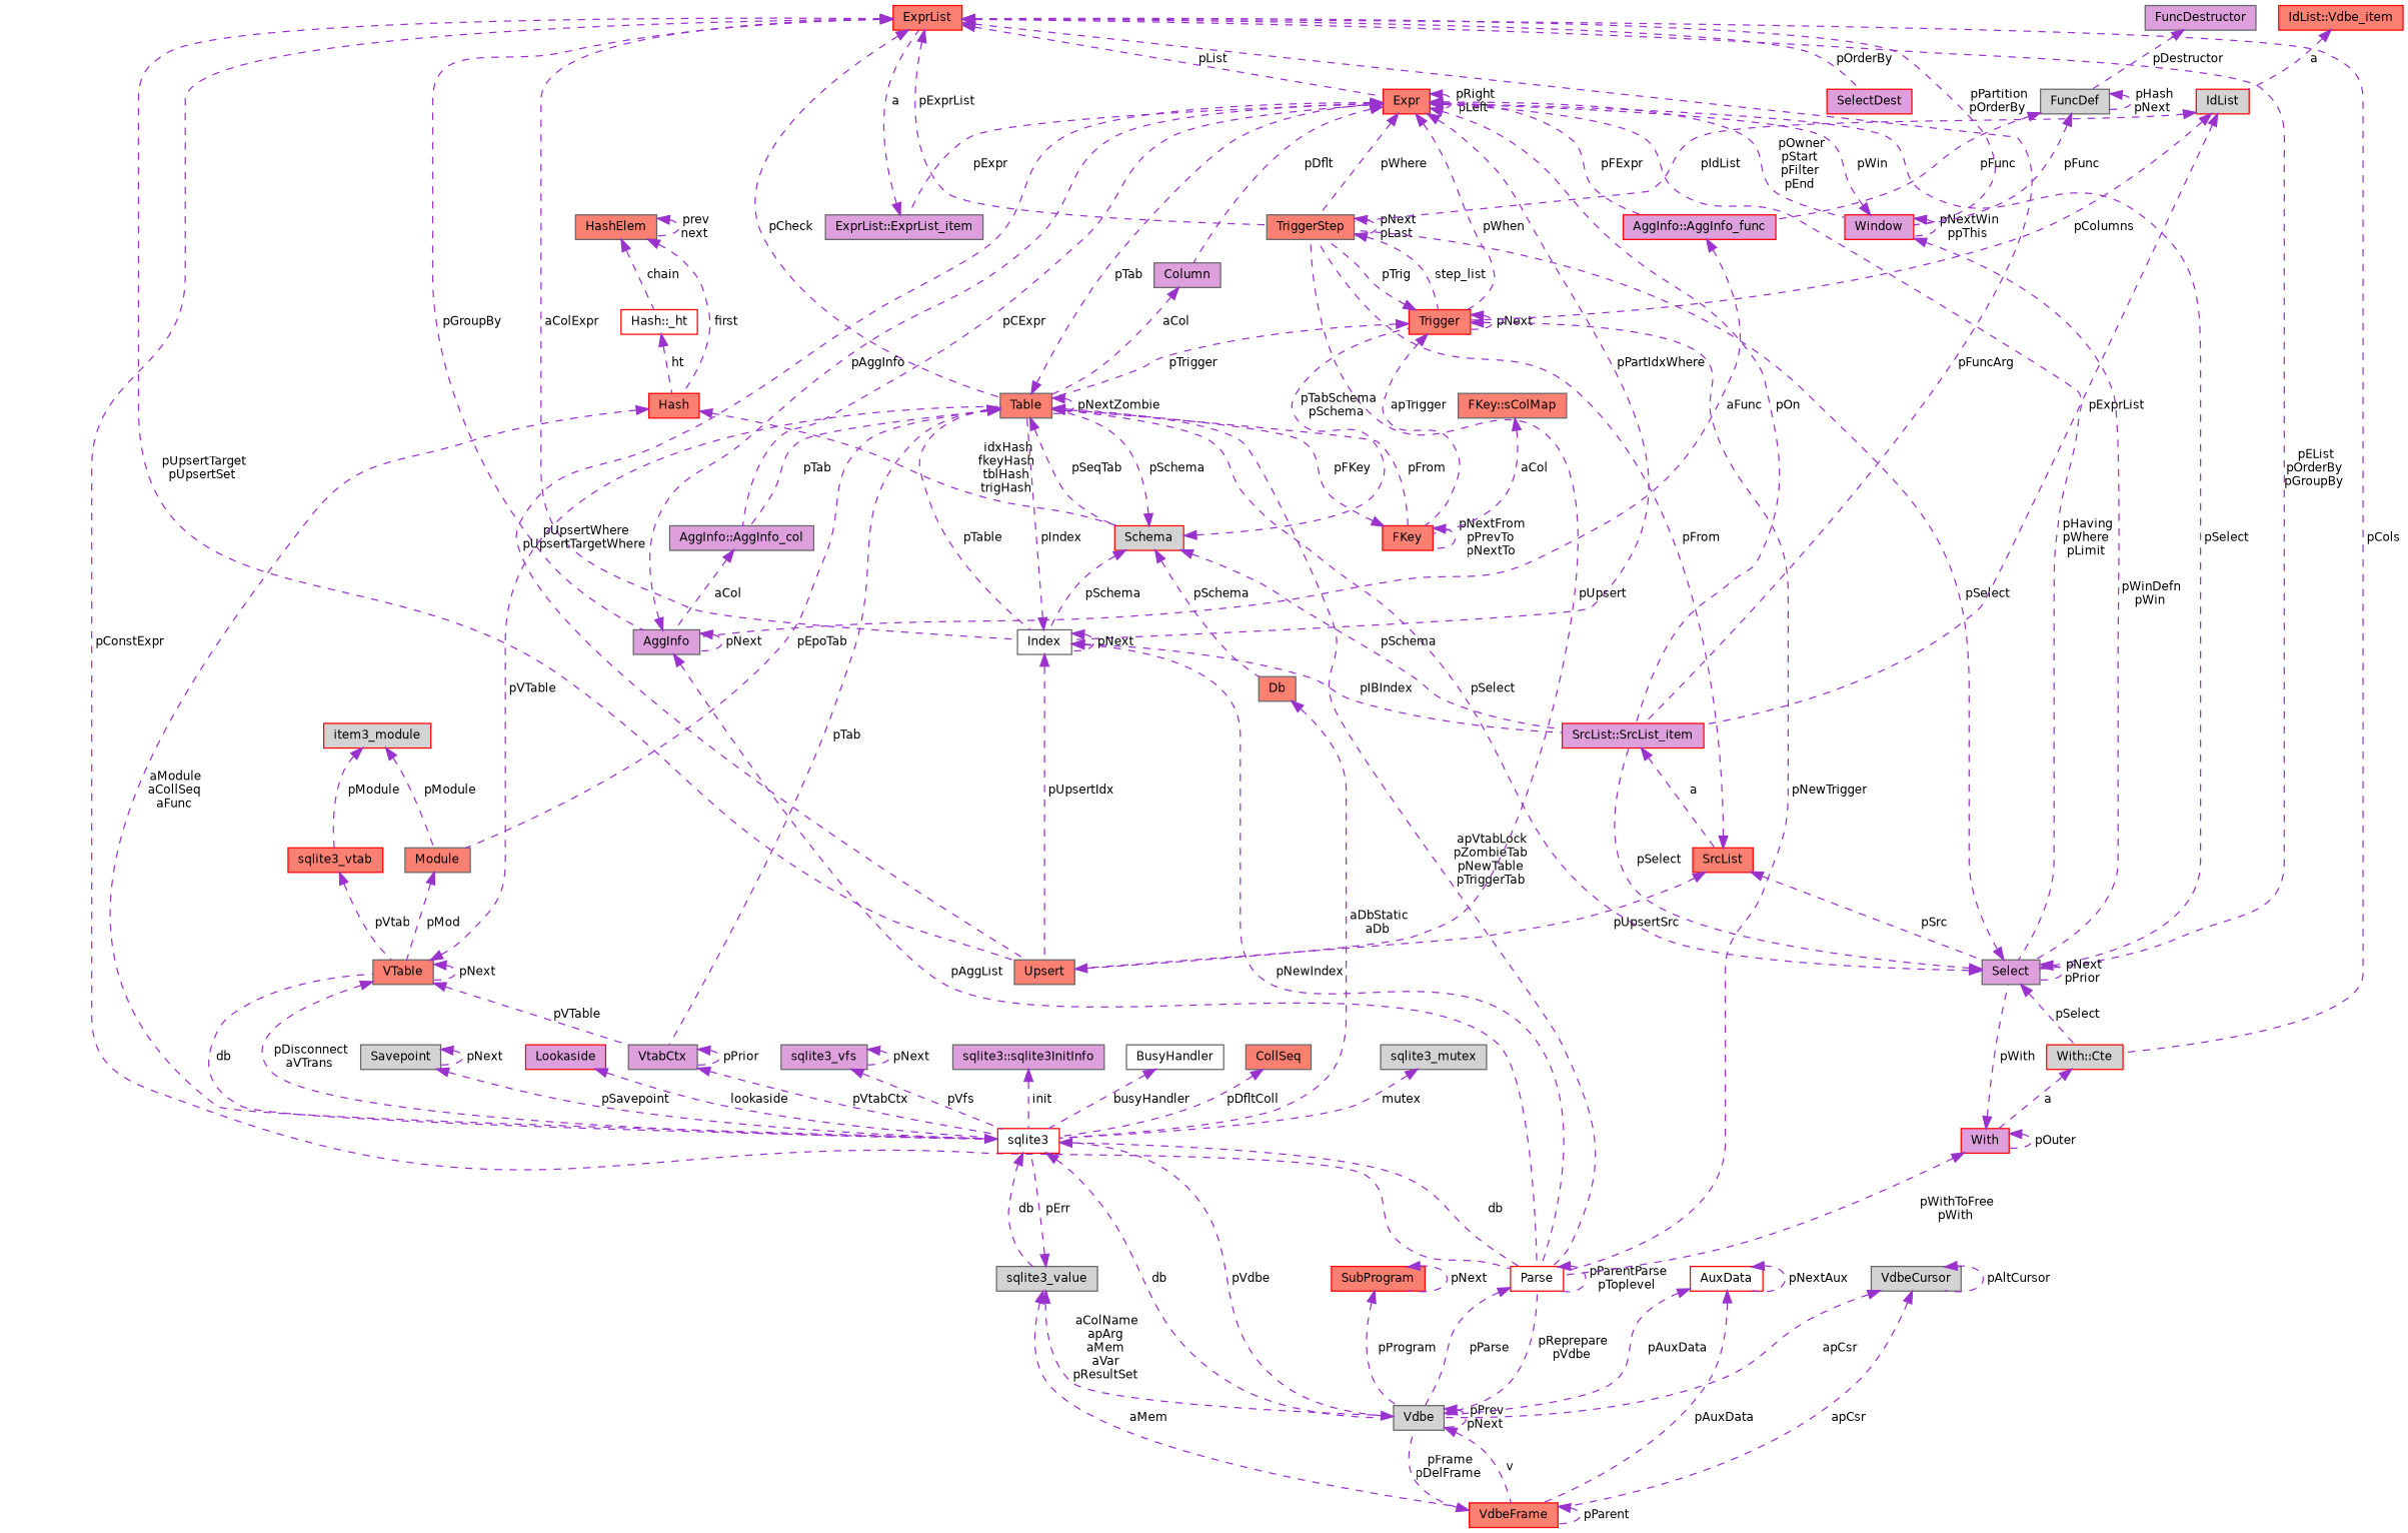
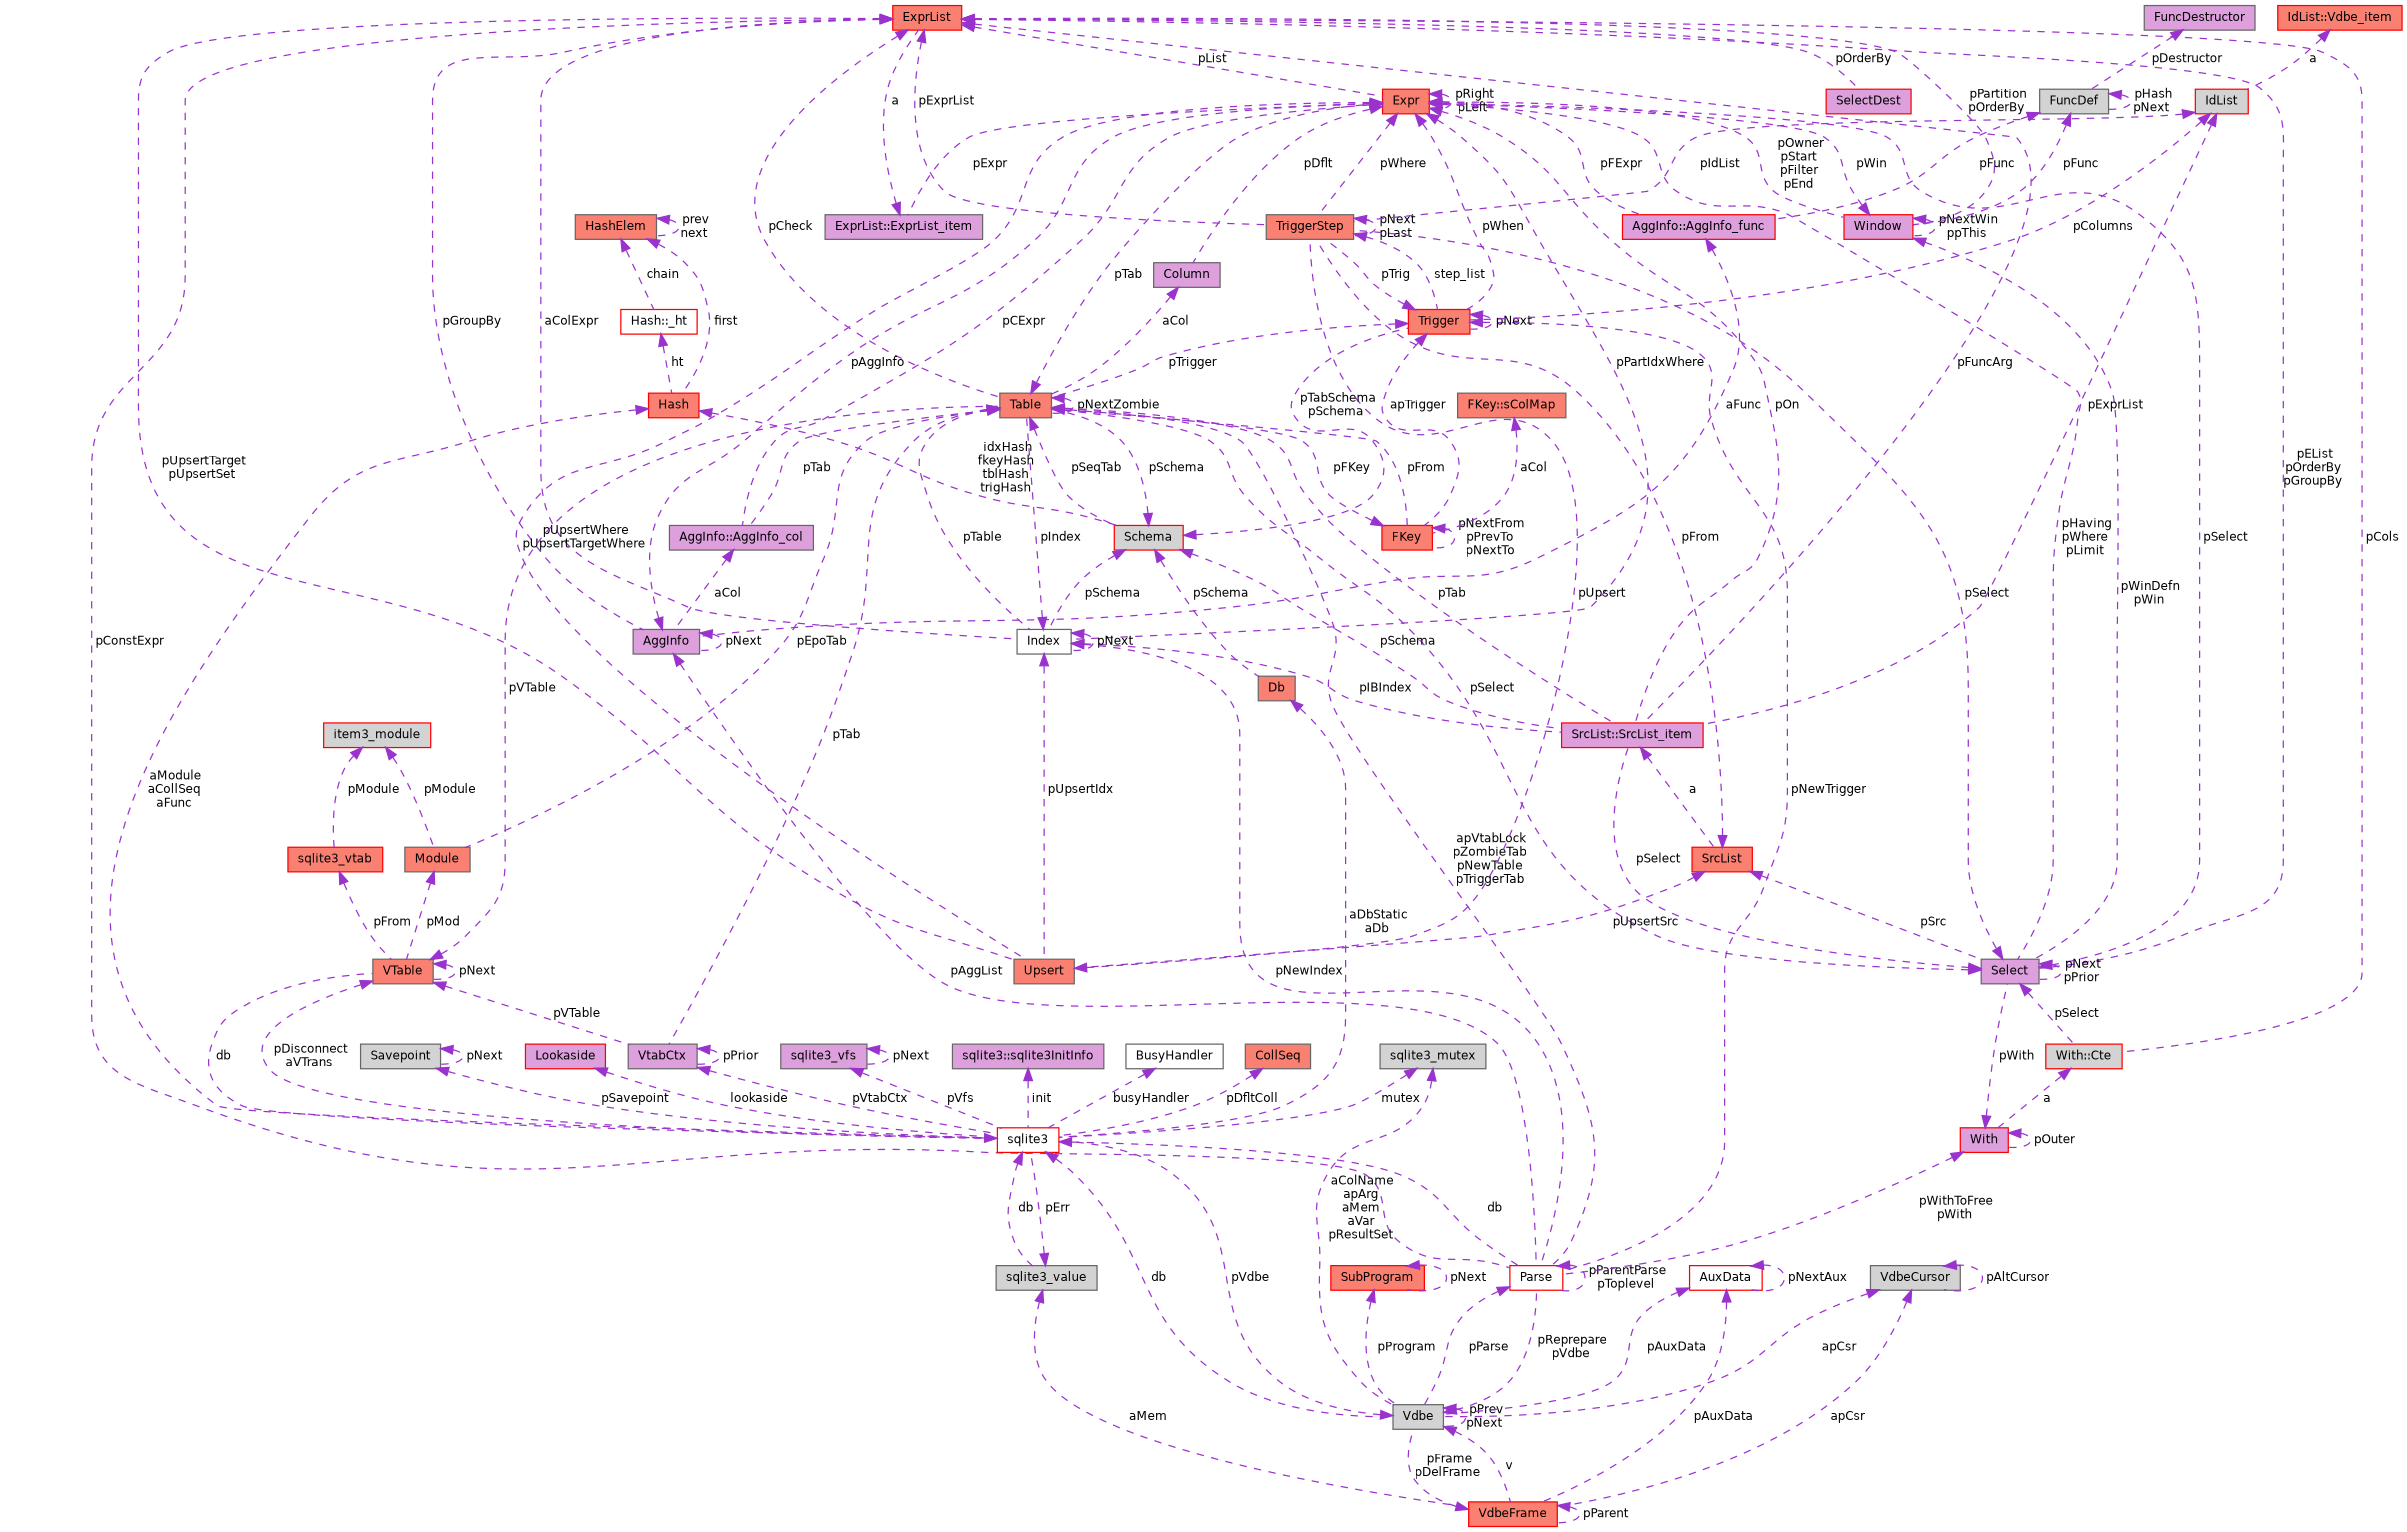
  digraph {
    node [color=gray40 fillcolor=salmon fontname=Helvetica fontsize=10 shape=record style=filled]
    edge [color=darkorchid3 dir=back fontname=Helvetica fontsize=10 labelfontname=Helvetica labelfontsize=10 style=dashed]
    n1 [color=red fillcolor=plum fontcolor=black height=0.2 label=SelectDest width=0.4]
    n2 [color=red height=0.2 label=ExprList width=0.4]
    n3 [color=red height=0.2 label=Expr width=0.4]
    n4 [fillcolor=plum height=0.2 label=AggInfo width=0.4]
    n5 [height=0.2 label=Table width=0.4]
    n6 [height=0.2 label=TriggerStep width=0.4]
    n7 [fillcolor=plum height=0.2 label=Select width=0.4]
    n8 [color=red fillcolor=lightgrey height=0.2 label="With::Cte" width=0.4]
    n9 [color=red fillcolor=plum height=0.2 label="SrcList::SrcList_item" width=0.4]
    n10 [fillcolor=white height=0.2 label=Index width=0.4]
    n11 [color=red fillcolor=plum height=0.2 label=Window width=0.4]
    n12 [height=0.2 label=Upsert width=0.4]
    n13 [color=red fillcolor=white height=0.2 label=Parse width=0.4]
    n14 [fillcolor=plum height=0.2 label="ExprList::ExprList_item" width=0.4]
    n15 [fillcolor=plum height=0.2 label="AggInfo::AggInfo_col" width=0.4]
    n16 [fillcolor=plum height=0.2 label=Column width=0.4]
    n17 [color=red height=0.2 label=Trigger width=0.4]
    n18 [color=red fillcolor=plum height=0.2 label="AggInfo::AggInfo_func" width=0.4]
    n19 [color=red fillcolor=lightgrey height=0.2 label=Schema width=0.4]
    n20 [color=red height=0.2 label=FKey width=0.4]
    n21 [fillcolor=plum height=0.2 label=VtabCtx width=0.4]
    n22 [height=0.2 label=Module width=0.4]
    n23 [color=red fillcolor=plum height=0.2 label=With width=0.4]
    n24 [color=red height=0.2 label=SrcList width=0.4]
    n25 [fillcolor=lightgrey height=0.2 label=Vdbe width=0.4]
    n26 [height=0.2 label=Db width=0.4]
    n27 [color=red fillcolor=white height=0.2 label=sqlite3 width=0.4]
    n28 [height=0.2 label=VTable width=0.4]
    n29 [color=red height=0.2 label=Hash width=0.4]
    n30 [fillcolor=lightgrey height=0.2 label=sqlite3_value width=0.4]
    n31 [color=red fillcolor=white height=0.2 label="Hash::_ht" width=0.4]
    n32 [height=0.2 label=HashElem width=0.4]
    n33 [height=0.2 label="FKey::sColMap" width=0.4]
    n34 [color=red fillcolor=lightgrey height=0.2 label=IdList width=0.4]
    n35 [color=red height=0.2 label="IdList::Vdbe_item" width=0.4]
    n36 [fillcolor=lightgrey height=0.2 label=FuncDef width=0.4]
    n37 [fillcolor=plum height=0.2 label=FuncDestructor width=0.4]
    n38 [color=red height=0.2 label=VdbeFrame width=0.4]
    n39 [color=red fillcolor=white height=0.2 label=AuxData width=0.4]
    n40 [fillcolor=lightgrey height=0.2 label=VdbeCursor width=0.4]
    n41 [color=red height=0.2 label=SubProgram width=0.4]
    n42 [fillcolor=lightgrey height=0.2 label=Savepoint width=0.4]
    n43 [color=red fillcolor=plum height=0.2 label=Lookaside width=0.4]
    n44 [fillcolor=lightgrey height=0.2 label=sqlite3_mutex width=0.4]
    n45 [fillcolor=plum height=0.2 label=sqlite3_vfs width=0.4]
    n46 [fillcolor=plum height=0.2 label="sqlite3::sqlite3InitInfo" width=0.4]
    n47 [fillcolor=white height=0.2 label=BusyHandler width=0.4]
    n48 [height=0.2 label=CollSeq width=0.4]
    n49 [color=red fillcolor=lightgrey height=0.2 label=item3_module width=0.4]
    n50 [color=red height=0.2 label=sqlite3_vtab width=0.4]
    n2 -> n1 [label=" pOrderBy"]
    n2 -> n3 [label=" pList"]
    n2 -> n4 [label=" pGroupBy"]
    n2 -> n5 [label=" pCheck"]
    n2 -> n6 [label=" pExprList"]
    n2 -> n7 [label=" pEList\npOrderBy\npGroupBy"]
    n2 -> n8 [label=" pCols"]
    n2 -> n9 [label=" pFuncArg"]
    n2 -> n10 [label=" aColExpr"]
    n2 -> n11 [label=" pPartition\npOrderBy"]
    n2 -> n12 [label=" pUpsertTarget\npUpsertSet"]
    n2 -> n13 [label=" pConstExpr"]
    n3 -> n3 [label=" pRight\npLeft"]
    n3 -> n6 [label=" pWhere"]
    n3 -> n7 [label=" pHaving\npWhere\npLimit"]
    n3 -> n9 [label=" pOn"]
    n3 -> n10 [label=" pPartIdxWhere"]
    n3 -> n11 [label=" pOwner\npStart\npFilter\npEnd"]
    n3 -> n12 [label=" pUpsertWhere\npUpsertTargetWhere"]
    n3 -> n14 [label=" pExpr"]
    n3 -> n15 [label=" pCExpr"]
    n3 -> n16 [label=" pDflt"]
    n3 -> n17 [label=" pWhen"]
    n3 -> n18 [label=" pFExpr"]
    n4 -> n3 [label=" pAggInfo"]
    n4 -> n4 [label=" pNext"]
    n4 -> n13 [label=" pAggList"]
    n5 -> n3 [label=" pTab"]
    n5 -> n5 [label=" pNextZombie"]
+   n5 -> n9 [label=" pTab"]
    n5 -> n10 [label=" pTable"]
    n5 -> n13 [label=" apVtabLock\npZombieTab\npNewTable\npTriggerTab"]
    n5 -> n15 [label=" pTab"]
    n5 -> n19 [label=" pSeqTab"]
    n5 -> n20 [label=" pFrom"]
    n5 -> n21 [label=" pTab"]
    n5 -> n22 [label=" pEpoTab"]
    n6 -> n6 [label=" pNext\npLast"]
    n6 -> n17 [label=" step_list"]
    n7 -> n3 [label=" pSelect"]
    n7 -> n5 [label=" pSelect"]
    n7 -> n6 [label=" pSelect"]
    n7 -> n7 [label=" pNext\npPrior"]
    n7 -> n8 [label=" pSelect"]
    n7 -> n9 [label=" pSelect"]
    n8 -> n23 [label=" a"]
    n9 -> n24 [label=" a"]
    n10 -> n5 [label=" pIndex"]
    n10 -> n9 [label=" pIBIndex"]
    n10 -> n10 [label=" pNext"]
    n10 -> n12 [label=" pUpsertIdx"]
    n10 -> n13 [label=" pNewIndex"]
    n11 -> n3 [label=" pWin"]
    n11 -> n7 [label=" pWinDefn\npWin"]
    n11 -> n11 [label=" pNextWin\nppThis"]
    n12 -> n6 [label=" pUpsert"]
    n13 -> n13 [label=" pParentParse\npToplevel"]
    n13 -> n25 [label=" pParse"]
    n14 -> n2 [label=" a"]
    n15 -> n4 [label=" aCol"]
    n16 -> n5 [label=" aCol"]
    n17 -> n5 [label=" pTrigger"]
    n17 -> n6 [label=" pTrig"]
    n17 -> n13 [label=" pNewTrigger"]
    n17 -> n17 [label=" pNext"]
    n17 -> n20 [label=" apTrigger"]
    n18 -> n4 [label=" aFunc"]
    n19 -> n5 [label=" pSchema"]
    n19 -> n9 [label=" pSchema"]
    n19 -> n10 [label=" pSchema"]
    n19 -> n17 [label=" pTabSchema\npSchema"]
    n19 -> n26 [label=" pSchema"]
    n20 -> n5 [label=" pFKey"]
    n20 -> n20 [label=" pNextFrom\npPrevTo\npNextTo"]
    n21 -> n21 [label=" pPrior"]
    n21 -> n27 [label=" pVtabCtx"]
    n22 -> n28 [label=" pMod"]
    n23 -> n7 [label=" pWith"]
    n23 -> n13 [label=" pWithToFree\npWith"]
    n23 -> n23 [label=" pOuter"]
    n24 -> n6 [label=" pFrom"]
    n24 -> n7 [label=" pSrc"]
    n24 -> n12 [label=" pUpsertSrc"]
    n25 -> n13 [label=" pReprepare\npVdbe"]
    n25 -> n25 [label=" pPrev\npNext"]
    n25 -> n27 [label=" pVdbe"]
    n25 -> n38 [label=" v"]
    n26 -> n27 [label=" aDbStatic\naDb"]
    n27 -> n13 [label=" db"]
    n27 -> n25 [label=" db"]
    n27 -> n28 [label=" db"]
    n27 -> n30 [label=" db"]
    n28 -> n5 [label=" pVTable"]
    n28 -> n21 [label=" pVTable"]
    n28 -> n27 [label=" pDisconnect\naVTrans"]
    n28 -> n28 [label=" pNext"]
    n29 -> n19 [label=" idxHash\nfkeyHash\ntblHash\ntrigHash"]
    n29 -> n27 [label=" aModule\naCollSeq\naFunc"]
-   n30 -> n25 [label=" aColName\napArg\naMem\naVar\npResultSet"]
+   n44 -> n25 [label=" aColName\napArg\naMem\naVar\npResultSet"]
    n30 -> n27 [label=" pErr"]
    n30 -> n38 [label=" aMem"]
    n31 -> n29 [label=" ht"]
    n32 -> n29 [label=" first"]
    n32 -> n31 [label=" chain"]
    n32 -> n32 [label=" prev\nnext"]
    n33 -> n20 [label=" aCol"]
    n34 -> n6 [label=" pIdList"]
    n34 -> n9 [label=" pExprList"]
    n34 -> n17 [label=" pColumns"]
    n35 -> n34 [label=" a"]
    n36 -> n11 [label=" pFunc"]
    n36 -> n18 [label=" pFunc"]
    n36 -> n36 [label=" pHash\npNext"]
    n37 -> n36 [label=" pDestructor"]
    n38 -> n25 [label=" pFrame\npDelFrame"]
    n38 -> n38 [label=" pParent"]
    n39 -> n25 [label=" pAuxData"]
    n39 -> n38 [label=" pAuxData"]
    n39 -> n39 [label=" pNextAux"]
    n40 -> n25 [label=" apCsr"]
    n40 -> n38 [label=" apCsr"]
    n40 -> n40 [label=" pAltCursor"]
    n41 -> n25 [label=" pProgram"]
    n41 -> n41 [label=" pNext"]
    n42 -> n27 [label=" pSavepoint"]
    n42 -> n42 [label=" pNext"]
    n43 -> n27 [label=" lookaside"]
    n44 -> n27 [label=" mutex"]
    n45 -> n27 [label=" pVfs"]
    n45 -> n45 [label=" pNext"]
    n46 -> n27 [label=" init"]
    n47 -> n27 [label=" busyHandler"]
    n48 -> n27 [label=" pDfltColl"]
    n49 -> n22 [label=" pModule"]
    n49 -> n50 [label=" pModule"]
-   n50 -> n28 [label=" pVtab"]
+   n50 -> n28 [label=" pFrom"]
  }
